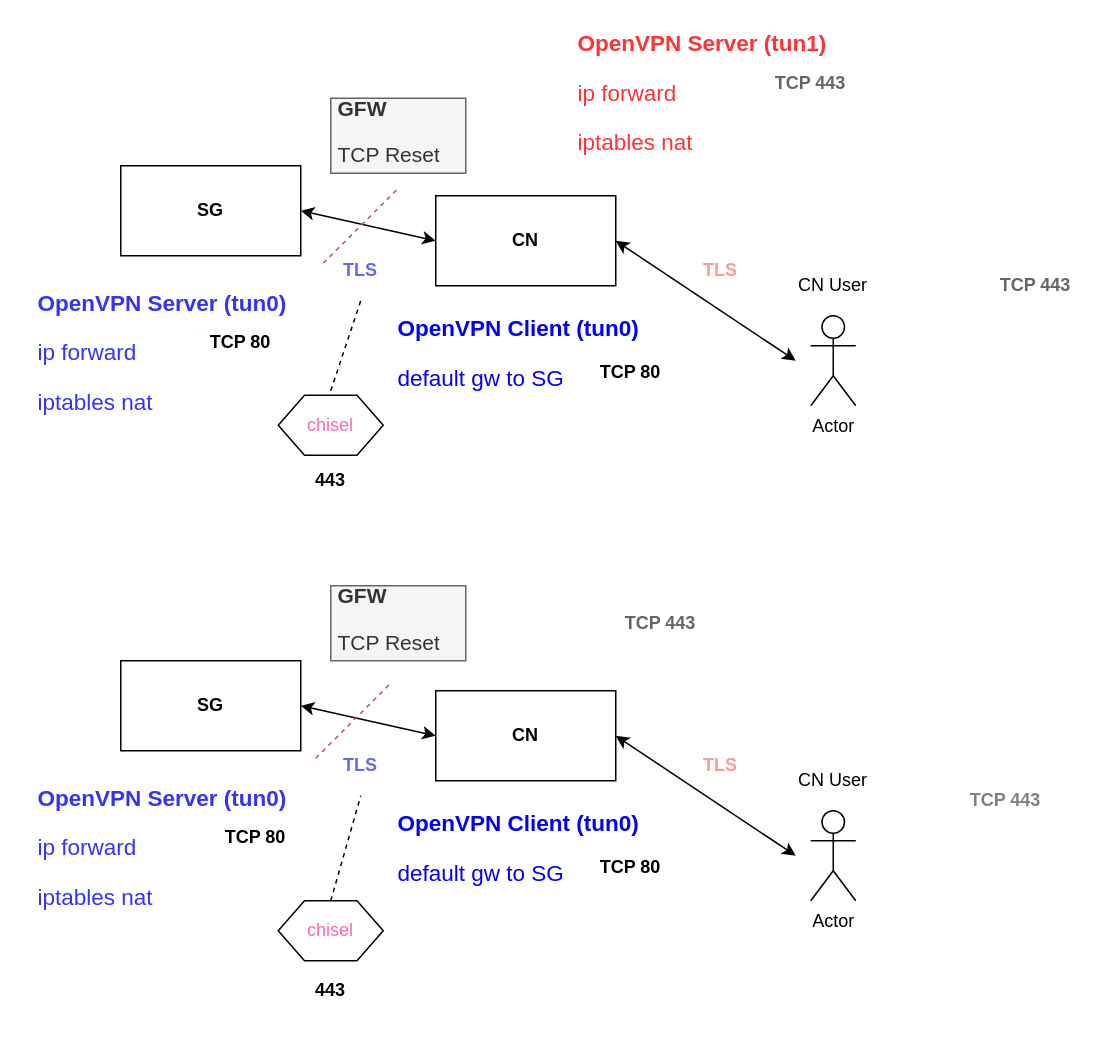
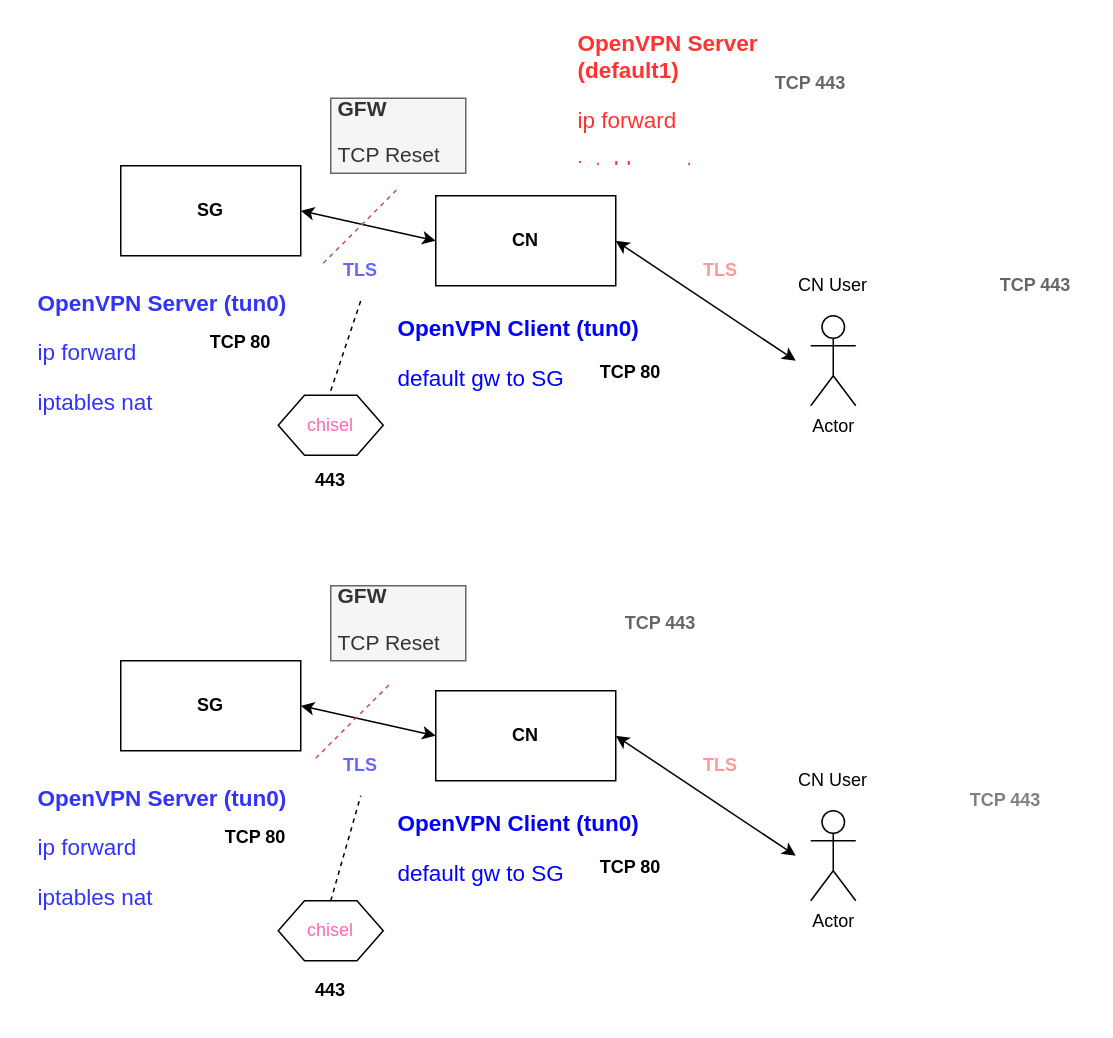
  <mxCell id="0" />
  <mxCell id="1" parent="0" />
  <mxCell id="2" value="" style="rounded=0;whiteSpace=wrap;html=1;" parent="1" vertex="1"><mxGeometry x="290" y="130" width="120" height="60" as="geometry" /></mxCell>
  <mxCell id="3" value="" style="rounded=0;whiteSpace=wrap;html=1;" parent="1" vertex="1"><mxGeometry x="80" y="110" width="120" height="60" as="geometry" /></mxCell>
  <mxCell id="4" value="Actor" style="shape=umlActor;verticalLabelPosition=bottom;labelBackgroundColor=#ffffff;verticalAlign=top;html=1;outlineConnect=0;" parent="1" vertex="1"><mxGeometry x="540" y="210" width="30" height="60" as="geometry" /></mxCell>
  <mxCell id="5" value="&lt;b&gt;SG&lt;/b&gt;" style="text;html=1;strokeColor=none;fillColor=none;align=center;verticalAlign=middle;whiteSpace=wrap;rounded=0;" parent="1" vertex="1"><mxGeometry x="120" y="130" width="40" height="20" as="geometry" /></mxCell>
  <mxCell id="6" value="&lt;b&gt;CN&lt;/b&gt;" style="text;html=1;strokeColor=none;fillColor=none;align=center;verticalAlign=middle;whiteSpace=wrap;rounded=0;" parent="1" vertex="1"><mxGeometry x="330" y="150" width="40" height="20" as="geometry" /></mxCell>
  <mxCell id="7" value="" style="endArrow=classic;startArrow=classic;html=1;exitX=1;exitY=0.5;exitDx=0;exitDy=0;" parent="1" source="3" edge="1"><mxGeometry width="50" height="50" relative="1" as="geometry"><mxPoint x="200" y="160" as="sourcePoint" /><mxPoint x="290" y="160" as="targetPoint" /></mxGeometry></mxCell>
  <mxCell id="8" value="&lt;b&gt;&lt;font color=&quot;#6666ff&quot;&gt;TLS&lt;/font&gt;&lt;/b&gt;" style="text;html=1;strokeColor=none;fillColor=none;align=center;verticalAlign=middle;whiteSpace=wrap;rounded=0;" parent="1" vertex="1"><mxGeometry x="220" y="170" width="40" height="20" as="geometry" /></mxCell>
  <mxCell id="9" value="CN User" style="text;html=1;strokeColor=none;fillColor=none;align=center;verticalAlign=middle;whiteSpace=wrap;rounded=0;" parent="1" vertex="1"><mxGeometry x="520" y="180" width="70" height="20" as="geometry" /></mxCell>
  <mxCell id="10" value="" style="endArrow=classic;startArrow=classic;html=1;entryX=1;entryY=0.5;entryDx=0;entryDy=0;" parent="1" target="2" edge="1"><mxGeometry width="50" height="50" relative="1" as="geometry"><mxPoint x="530" y="240" as="sourcePoint" /><mxPoint x="370" y="300" as="targetPoint" /></mxGeometry></mxCell>
  <mxCell id="11" value="&lt;h1 style=&quot;font-size: 15px&quot;&gt;&lt;font style=&quot;font-size: 15px&quot; color=&quot;#3333ff&quot;&gt;OpenVPN Server (tun0)&lt;/font&gt;&lt;/h1&gt;&lt;p style=&quot;font-size: 15px&quot;&gt;&lt;font style=&quot;font-size: 15px&quot; color=&quot;#3333ff&quot;&gt;ip forward&lt;/font&gt;&lt;/p&gt;&lt;p style=&quot;font-size: 15px&quot;&gt;&lt;font style=&quot;font-size: 15px&quot; color=&quot;#3333ff&quot;&gt;iptables nat&lt;/font&gt;&lt;/p&gt;" style="text;html=1;strokeColor=none;fillColor=none;spacing=5;spacingTop=-20;whiteSpace=wrap;overflow=hidden;rounded=0;" parent="1" vertex="1"><mxGeometry x="20" y="193" width="180" height="90" as="geometry" /></mxCell>
  <mxCell id="12" value="&lt;h1 style=&quot;font-size: 15px&quot;&gt;&lt;font style=&quot;font-size: 15px&quot; color=&quot;#0000ff&quot;&gt;OpenVPN Client (tun0)&lt;/font&gt;&lt;/h1&gt;&lt;p style=&quot;font-size: 15px&quot;&gt;&lt;font color=&quot;#0000ff&quot;&gt;default gw to SG&lt;/font&gt;&lt;/p&gt;" style="text;html=1;strokeColor=none;fillColor=none;spacing=5;spacingTop=-20;whiteSpace=wrap;overflow=hidden;rounded=0;" parent="1" vertex="1"><mxGeometry x="260" y="210" width="180" height="60" as="geometry" /></mxCell>
- <mxCell id="13" value="&lt;h1 style=&quot;font-size: 15px&quot;&gt;&lt;font style=&quot;font-size: 15px&quot; color=&quot;#ff3333&quot;&gt;OpenVPN Server (tun1)&lt;/font&gt;&lt;/h1&gt;&lt;p style=&quot;font-size: 15px&quot;&gt;&lt;font style=&quot;font-size: 15px&quot; color=&quot;#ff3333&quot;&gt;ip forward&lt;/font&gt;&lt;/p&gt;&lt;p style=&quot;font-size: 15px&quot;&gt;&lt;font style=&quot;font-size: 15px&quot; color=&quot;#ff3333&quot;&gt;iptables nat&lt;/font&gt;&lt;/p&gt;" style="text;html=1;strokeColor=none;fillColor=none;spacing=5;spacingTop=-20;whiteSpace=wrap;overflow=hidden;rounded=0;" parent="1" vertex="1"><mxGeometry x="380" y="20" width="180" height="90" as="geometry" /></mxCell>
+ <mxCell id="13" value="&lt;h1 style=&quot;font-size: 15px&quot;&gt;&lt;font style=&quot;font-size: 15px&quot; color=&quot;#ff3333&quot;&gt;OpenVPN Server (default1)&lt;/font&gt;&lt;/h1&gt;&lt;p style=&quot;font-size: 15px&quot;&gt;&lt;font style=&quot;font-size: 15px&quot; color=&quot;#ff3333&quot;&gt;ip forward&lt;/font&gt;&lt;/p&gt;&lt;p style=&quot;font-size: 15px&quot;&gt;&lt;font style=&quot;font-size: 15px&quot; color=&quot;#ff3333&quot;&gt;iptables nat&lt;/font&gt;&lt;/p&gt;" style="text;html=1;strokeColor=none;fillColor=none;spacing=5;spacingTop=-20;whiteSpace=wrap;overflow=hidden;rounded=0;" parent="1" vertex="1"><mxGeometry x="380" y="20" width="180" height="90" as="geometry" /></mxCell>
  <mxCell id="14" value="&lt;b&gt;&lt;font color=&quot;#ff9999&quot;&gt;TLS&lt;/font&gt;&lt;/b&gt;" style="text;html=1;strokeColor=none;fillColor=none;align=center;verticalAlign=middle;whiteSpace=wrap;rounded=0;" parent="1" vertex="1"><mxGeometry x="460" y="170" width="40" height="20" as="geometry" /></mxCell>
  <mxCell id="15" value="" style="rounded=0;whiteSpace=wrap;html=1;" parent="1" vertex="1"><mxGeometry x="290" y="460" width="120" height="60" as="geometry" /></mxCell>
  <mxCell id="16" value="" style="rounded=0;whiteSpace=wrap;html=1;" parent="1" vertex="1"><mxGeometry x="80" y="440" width="120" height="60" as="geometry" /></mxCell>
  <mxCell id="17" value="Actor" style="shape=umlActor;verticalLabelPosition=bottom;labelBackgroundColor=#ffffff;verticalAlign=top;html=1;outlineConnect=0;" parent="1" vertex="1"><mxGeometry x="540" y="540" width="30" height="60" as="geometry" /></mxCell>
  <mxCell id="18" value="&lt;b&gt;SG&lt;/b&gt;" style="text;html=1;strokeColor=none;fillColor=none;align=center;verticalAlign=middle;whiteSpace=wrap;rounded=0;" parent="1" vertex="1"><mxGeometry x="120" y="460" width="40" height="20" as="geometry" /></mxCell>
  <mxCell id="19" value="&lt;b&gt;CN&lt;/b&gt;" style="text;html=1;strokeColor=none;fillColor=none;align=center;verticalAlign=middle;whiteSpace=wrap;rounded=0;" parent="1" vertex="1"><mxGeometry x="330" y="480" width="40" height="20" as="geometry" /></mxCell>
  <mxCell id="20" value="" style="endArrow=classic;startArrow=classic;html=1;exitX=1;exitY=0.5;exitDx=0;exitDy=0;" parent="1" source="16" edge="1"><mxGeometry width="50" height="50" relative="1" as="geometry"><mxPoint x="200" y="490" as="sourcePoint" /><mxPoint x="290" y="490" as="targetPoint" /></mxGeometry></mxCell>
  <mxCell id="21" value="&lt;b&gt;&lt;font color=&quot;#6666ff&quot;&gt;TLS&lt;/font&gt;&lt;/b&gt;" style="text;html=1;strokeColor=none;fillColor=none;align=center;verticalAlign=middle;whiteSpace=wrap;rounded=0;" parent="1" vertex="1"><mxGeometry x="220" y="500" width="40" height="20" as="geometry" /></mxCell>
  <mxCell id="22" value="CN User" style="text;html=1;strokeColor=none;fillColor=none;align=center;verticalAlign=middle;whiteSpace=wrap;rounded=0;" parent="1" vertex="1"><mxGeometry x="520" y="510" width="70" height="20" as="geometry" /></mxCell>
  <mxCell id="23" value="" style="endArrow=classic;startArrow=classic;html=1;entryX=1;entryY=0.5;entryDx=0;entryDy=0;" parent="1" target="15" edge="1"><mxGeometry width="50" height="50" relative="1" as="geometry"><mxPoint x="530" y="570" as="sourcePoint" /><mxPoint x="370" y="630" as="targetPoint" /></mxGeometry></mxCell>
  <mxCell id="24" value="&lt;h1 style=&quot;font-size: 15px&quot;&gt;&lt;font style=&quot;font-size: 15px&quot; color=&quot;#3333ff&quot;&gt;OpenVPN Server (tun0)&lt;/font&gt;&lt;/h1&gt;&lt;p style=&quot;font-size: 15px&quot;&gt;&lt;font style=&quot;font-size: 15px&quot; color=&quot;#3333ff&quot;&gt;ip forward&lt;/font&gt;&lt;/p&gt;&lt;p style=&quot;font-size: 15px&quot;&gt;&lt;font style=&quot;font-size: 15px&quot; color=&quot;#3333ff&quot;&gt;iptables nat&lt;/font&gt;&lt;/p&gt;" style="text;html=1;strokeColor=none;fillColor=none;spacing=5;spacingTop=-20;whiteSpace=wrap;overflow=hidden;rounded=0;" parent="1" vertex="1"><mxGeometry x="20" y="523" width="180" height="90" as="geometry" /></mxCell>
  <mxCell id="25" value="&lt;h1 style=&quot;font-size: 15px&quot;&gt;&lt;font style=&quot;font-size: 15px&quot; color=&quot;#0000ff&quot;&gt;OpenVPN Client (tun0)&lt;/font&gt;&lt;/h1&gt;&lt;p style=&quot;font-size: 15px&quot;&gt;&lt;font color=&quot;#0000ff&quot;&gt;default gw to SG&lt;/font&gt;&lt;/p&gt;" style="text;html=1;strokeColor=none;fillColor=none;spacing=5;spacingTop=-20;whiteSpace=wrap;overflow=hidden;rounded=0;" parent="1" vertex="1"><mxGeometry x="260" y="540" width="180" height="60" as="geometry" /></mxCell>
  <mxCell id="26" value="&lt;b&gt;&lt;font color=&quot;#ff9999&quot;&gt;TLS&lt;/font&gt;&lt;/b&gt;" style="text;html=1;strokeColor=none;fillColor=none;align=center;verticalAlign=middle;whiteSpace=wrap;rounded=0;" parent="1" vertex="1"><mxGeometry x="460" y="500" width="40" height="20" as="geometry" /></mxCell>
  <mxCell id="27" value="TCP 80" style="text;html=1;strokeColor=none;fillColor=none;align=center;verticalAlign=middle;whiteSpace=wrap;rounded=0;fontStyle=1" parent="1" vertex="1"><mxGeometry x="130" y="218" width="60" height="20" as="geometry" /></mxCell>
  <mxCell id="28" value="TCP 80" style="text;html=1;strokeColor=none;fillColor=none;align=center;verticalAlign=middle;whiteSpace=wrap;rounded=0;fontStyle=1" parent="1" vertex="1"><mxGeometry x="390" y="238" width="60" height="20" as="geometry" /></mxCell>
  <mxCell id="29" value="TCP 80" style="text;html=1;strokeColor=none;fillColor=none;align=center;verticalAlign=middle;whiteSpace=wrap;rounded=0;fontStyle=1" parent="1" vertex="1"><mxGeometry x="140" y="548" width="60" height="20" as="geometry" /></mxCell>
  <mxCell id="30" value="TCP 80" style="text;html=1;strokeColor=none;fillColor=none;align=center;verticalAlign=middle;whiteSpace=wrap;rounded=0;fontStyle=1" parent="1" vertex="1"><mxGeometry x="390" y="568" width="60" height="20" as="geometry" /></mxCell>
  <mxCell id="31" value="&lt;font color=&quot;#666666&quot;&gt;TCP 443&lt;/font&gt;" style="text;html=1;strokeColor=none;fillColor=none;align=center;verticalAlign=middle;whiteSpace=wrap;rounded=0;fontStyle=1" parent="1" vertex="1"><mxGeometry x="510" y="45" width="60" height="20" as="geometry" /></mxCell>
  <mxCell id="32" value="&lt;font color=&quot;#666666&quot;&gt;TCP 443&lt;/font&gt;" style="text;html=1;strokeColor=none;fillColor=none;align=center;verticalAlign=middle;whiteSpace=wrap;rounded=0;fontStyle=1" parent="1" vertex="1"><mxGeometry x="660" y="180" width="60" height="20" as="geometry" /></mxCell>
  <mxCell id="33" value="&lt;font color=&quot;#666666&quot;&gt;TCP 443&lt;/font&gt;" style="text;html=1;strokeColor=none;fillColor=none;align=center;verticalAlign=middle;whiteSpace=wrap;rounded=0;fontStyle=1" parent="1" vertex="1"><mxGeometry x="410" y="405" width="60" height="20" as="geometry" /></mxCell>
  <mxCell id="34" value="&lt;font color=&quot;#808080&quot;&gt;TCP 443&lt;/font&gt;" style="text;html=1;strokeColor=none;fillColor=none;align=center;verticalAlign=middle;whiteSpace=wrap;rounded=0;fontStyle=1" parent="1" vertex="1"><mxGeometry x="640" y="523" width="60" height="20" as="geometry" /></mxCell>
  <mxCell id="35" value="" style="endArrow=none;dashed=1;html=1;fillColor=#f8cecc;strokeColor=#b85450;" parent="1" edge="1"><mxGeometry width="50" height="50" relative="1" as="geometry"><mxPoint x="210" y="505" as="sourcePoint" /><mxPoint x="260" y="455" as="targetPoint" /></mxGeometry></mxCell>
  <mxCell id="36" value="" style="endArrow=none;dashed=1;html=1;fillColor=#f8cecc;strokeColor=#b85450;" parent="1" edge="1"><mxGeometry width="50" height="50" relative="1" as="geometry"><mxPoint x="215" y="175" as="sourcePoint" /><mxPoint x="265" y="125" as="targetPoint" /></mxGeometry></mxCell>
  <mxCell id="37" value="&lt;h1 style=&quot;font-size: 14px&quot;&gt;&lt;font style=&quot;font-size: 14px&quot;&gt;GFW&lt;/font&gt;&lt;/h1&gt;&lt;p style=&quot;font-size: 14px&quot;&gt;&lt;font style=&quot;font-size: 14px&quot;&gt;TCP Reset&lt;/font&gt;&lt;/p&gt;" style="text;html=1;strokeColor=#666666;fillColor=#f5f5f5;spacing=5;spacingTop=-20;whiteSpace=wrap;overflow=hidden;rounded=0;fontColor=#333333;" parent="1" vertex="1"><mxGeometry x="220" y="65" width="90" height="50" as="geometry" /></mxCell>
  <mxCell id="38" value="&lt;h1 style=&quot;font-size: 14px&quot;&gt;&lt;font style=&quot;font-size: 14px&quot;&gt;GFW&lt;/font&gt;&lt;/h1&gt;&lt;p style=&quot;font-size: 14px&quot;&gt;&lt;font style=&quot;font-size: 14px&quot;&gt;TCP Reset&lt;/font&gt;&lt;/p&gt;" style="text;html=1;strokeColor=#666666;fillColor=#f5f5f5;spacing=5;spacingTop=-20;whiteSpace=wrap;overflow=hidden;rounded=0;fontColor=#333333;" parent="1" vertex="1"><mxGeometry x="220" y="390" width="90" height="50" as="geometry" /></mxCell>
  <mxCell id="39" value="&lt;font color=&quot;#ff66b3&quot;&gt;chisel&lt;/font&gt;" style="shape=hexagon;perimeter=hexagonPerimeter2;whiteSpace=wrap;html=1;" parent="1" vertex="1"><mxGeometry x="185" y="263" width="70" height="40" as="geometry" /></mxCell>
  <mxCell id="40" value="&lt;font color=&quot;#ff66b3&quot;&gt;chisel&lt;/font&gt;" style="shape=hexagon;perimeter=hexagonPerimeter2;whiteSpace=wrap;html=1;" parent="1" vertex="1"><mxGeometry x="185" y="600" width="70" height="40" as="geometry" /></mxCell>
  <mxCell id="41" value="" style="endArrow=none;dashed=1;html=1;" parent="1" edge="1"><mxGeometry width="50" height="50" relative="1" as="geometry"><mxPoint x="220" y="260" as="sourcePoint" /><mxPoint x="240" y="200" as="targetPoint" /></mxGeometry></mxCell>
  <mxCell id="42" value="" style="endArrow=none;dashed=1;html=1;exitX=0.5;exitY=0;exitDx=0;exitDy=0;" parent="1" source="40" edge="1"><mxGeometry width="50" height="50" relative="1" as="geometry"><mxPoint x="200" y="580" as="sourcePoint" /><mxPoint x="240" y="530" as="targetPoint" /></mxGeometry></mxCell>
  <mxCell id="43" value="443" style="text;html=1;strokeColor=none;fillColor=none;align=center;verticalAlign=middle;whiteSpace=wrap;rounded=0;fontStyle=1" vertex="1" parent="1"><mxGeometry x="200" y="310" width="40" height="20" as="geometry" /></mxCell>
  <mxCell id="44" value="443" style="text;html=1;strokeColor=none;fillColor=none;align=center;verticalAlign=middle;whiteSpace=wrap;rounded=0;fontStyle=1" vertex="1" parent="1"><mxGeometry x="200" y="650" width="40" height="20" as="geometry" /></mxCell>
